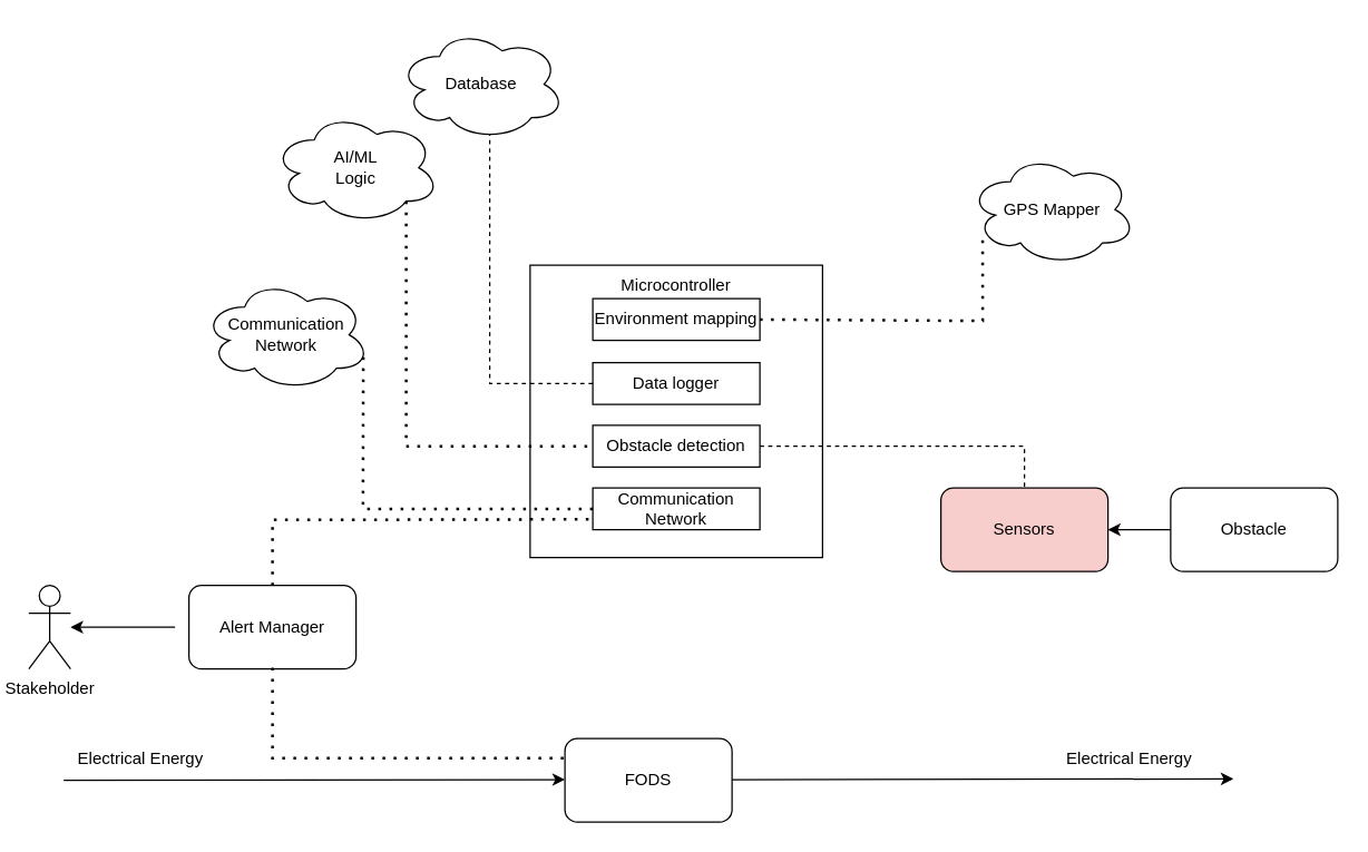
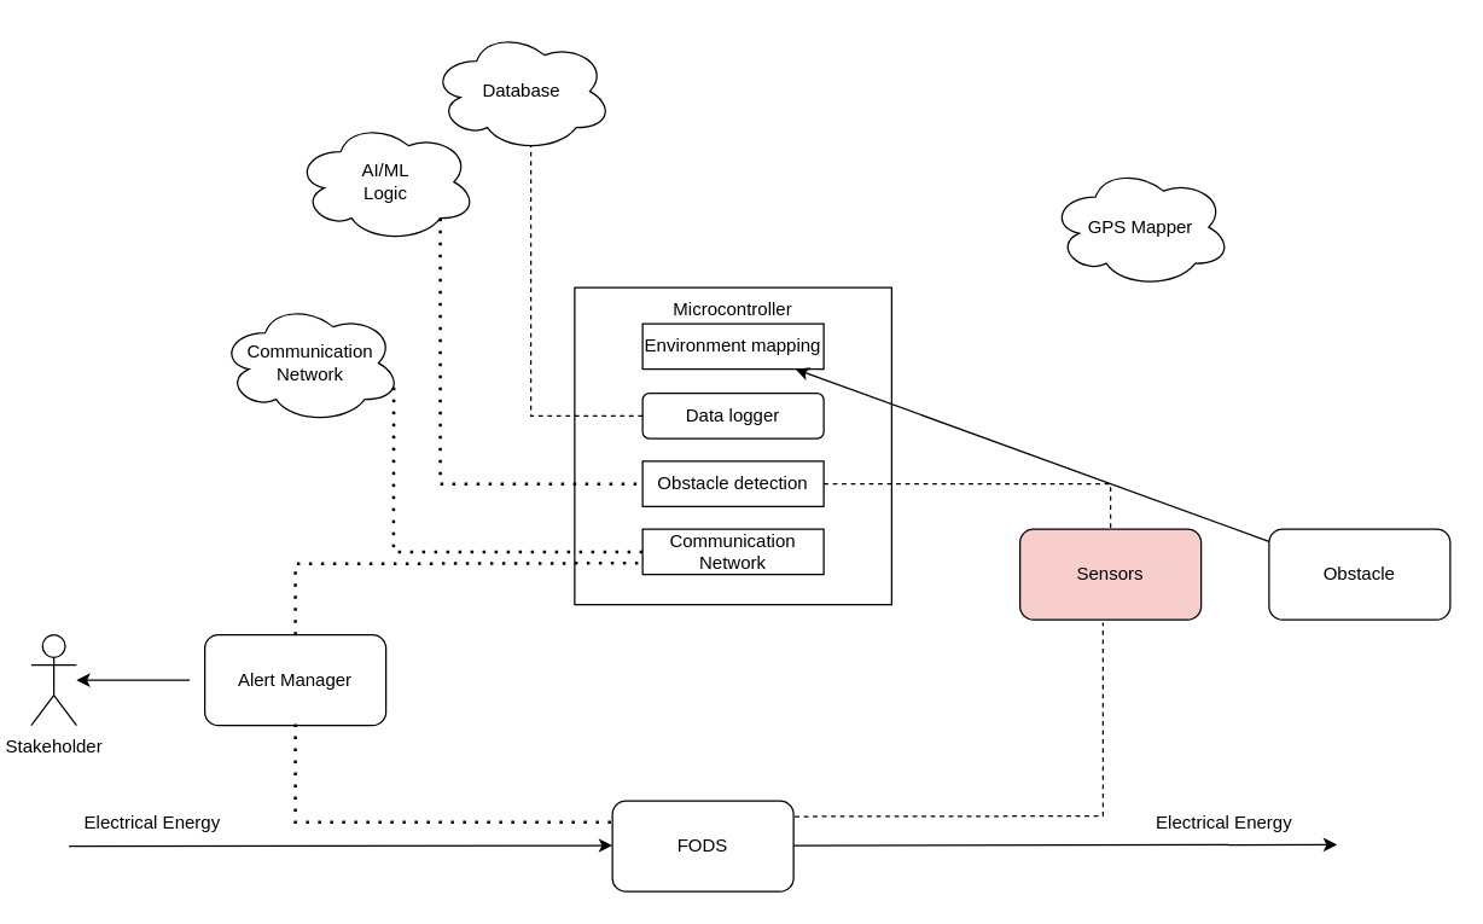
  <mxCell id="0" />
  <mxCell id="1" parent="0" />
  <mxCell id="2" value="FODS" style="rounded=1;whiteSpace=wrap;html=1;" parent="1" vertex="1"><mxGeometry x="405" y="530" width="120" height="60" as="geometry" /></mxCell>
  <mxCell id="3" value="" style="endArrow=classic;html=1;rounded=0;" parent="1" edge="1"><mxGeometry width="50" height="50" relative="1" as="geometry"><mxPoint x="45" y="560" as="sourcePoint" /><mxPoint x="405" y="559.5" as="targetPoint" /></mxGeometry></mxCell>
  <mxCell id="4" value="Electrical Energy" style="text;html=1;align=center;verticalAlign=middle;resizable=0;points=[];autosize=1;strokeColor=none;fillColor=none;" parent="1" vertex="1"><mxGeometry x="45" y="530" width="110" height="30" as="geometry" /></mxCell>
  <mxCell id="5" value="" style="endArrow=classic;html=1;rounded=0;" parent="1" edge="1"><mxGeometry width="50" height="50" relative="1" as="geometry"><mxPoint x="525" y="559.5" as="sourcePoint" /><mxPoint x="885" y="559" as="targetPoint" /></mxGeometry></mxCell>
  <mxCell id="6" value="Electrical Energy" style="text;html=1;align=center;verticalAlign=middle;resizable=0;points=[];autosize=1;strokeColor=none;fillColor=none;" parent="1" vertex="1"><mxGeometry x="755" y="530" width="110" height="30" as="geometry" /></mxCell>
  <mxCell id="7" value="Sensors" style="rounded=1;whiteSpace=wrap;html=1;fillColor=#f8cecc;" parent="1" vertex="1"><mxGeometry x="675" y="350" width="120" height="60" as="geometry" /></mxCell>
  <mxCell id="8" value="Obstacle" style="rounded=1;whiteSpace=wrap;html=1;" parent="1" vertex="1"><mxGeometry x="840" y="350" width="120" height="60" as="geometry" /></mxCell>
  <mxCell id="9" value="" style="whiteSpace=wrap;html=1;aspect=fixed;" parent="1" vertex="1"><mxGeometry x="380" y="190" width="210" height="210" as="geometry" /></mxCell>
  <mxCell id="10" value="Environment mapping" style="rounded=0;whiteSpace=wrap;html=1;" parent="1" vertex="1"><mxGeometry x="425" y="214" width="120" height="30" as="geometry" /></mxCell>
- <mxCell id="11" value="Data logger" style="rounded=0;whiteSpace=wrap;html=1;" parent="1" vertex="1"><mxGeometry x="425" y="260" width="120" height="30" as="geometry" /></mxCell>
+ <mxCell id="11" value="Data logger" style="whiteSpace=wrap;html=1;rounded=1;" parent="1" vertex="1"><mxGeometry x="425" y="260" width="120" height="30" as="geometry" /></mxCell>
  <mxCell id="12" value="Obstacle detection" style="rounded=0;whiteSpace=wrap;html=1;" parent="1" vertex="1"><mxGeometry x="425" y="305" width="120" height="30" as="geometry" /></mxCell>
  <mxCell id="13" value="Communication Network" style="rounded=0;whiteSpace=wrap;html=1;" parent="1" vertex="1"><mxGeometry x="425" y="350" width="120" height="30" as="geometry" /></mxCell>
  <mxCell id="14" value="GPS Mapper" style="ellipse;shape=cloud;whiteSpace=wrap;html=1;" parent="1" vertex="1"><mxGeometry x="695" y="110" width="120" height="80" as="geometry" /></mxCell>
  <mxCell id="15" value="&lt;div&gt;AI/ML&lt;/div&gt;&lt;div&gt;Logic&lt;br&gt;&lt;/div&gt;" style="ellipse;shape=cloud;whiteSpace=wrap;html=1;" parent="1" vertex="1"><mxGeometry x="195" y="80" width="120" height="80" as="geometry" /></mxCell>
  <mxCell id="16" value="&lt;div&gt;Communication &lt;br&gt;&lt;/div&gt;&lt;div&gt;Network&lt;br&gt;&lt;/div&gt;" style="ellipse;shape=cloud;whiteSpace=wrap;html=1;" parent="1" vertex="1"><mxGeometry x="145" y="200" width="120" height="80" as="geometry" /></mxCell>
  <mxCell id="17" value="Microcontroller" style="text;html=1;align=center;verticalAlign=middle;whiteSpace=wrap;rounded=0;" parent="1" vertex="1"><mxGeometry x="455" y="190" width="60" height="30" as="geometry" /></mxCell>
  <mxCell id="18" value="Alert Manager" style="rounded=1;whiteSpace=wrap;html=1;" parent="1" vertex="1"><mxGeometry x="135" y="420" width="120" height="60" as="geometry" /></mxCell>
+ <mxCell id="19" value="" style="endArrow=none;dashed=1;html=1;rounded=0;entryX=0.458;entryY=1.033;entryDx=0;entryDy=0;entryPerimeter=0;exitX=1.007;exitY=0.172;exitDx=0;exitDy=0;exitPerimeter=0;" parent="1" source="2" target="7" edge="1"><mxGeometry width="50" height="50" relative="1" as="geometry"><mxPoint x="545" y="540" as="sourcePoint" /><mxPoint x="595" y="490" as="targetPoint" /><Array as="points"><mxPoint x="730" y="540" /></Array></mxGeometry></mxCell>
  <mxCell id="20" value="" style="endArrow=none;dashed=1;html=1;dashPattern=1 3;strokeWidth=2;rounded=0;exitX=0.96;exitY=0.7;exitDx=0;exitDy=0;exitPerimeter=0;" edge="1" parent="1" source="16"><mxGeometry width="50" height="50" relative="1" as="geometry"><mxPoint x="263.2" y="266" as="sourcePoint" /><mxPoint x="428" y="365" as="targetPoint" /><Array as="points"><mxPoint x="260" y="365" /></Array></mxGeometry></mxCell>
- <mxCell id="21" value="" style="endArrow=none;dashed=1;html=1;dashPattern=1 3;strokeWidth=2;rounded=0;entryX=0.083;entryY=0.75;entryDx=0;entryDy=0;entryPerimeter=0;exitX=1;exitY=0.5;exitDx=0;exitDy=0;" edge="1" parent="1" source="10" target="14"><mxGeometry width="50" height="50" relative="1" as="geometry"><mxPoint x="535" y="360" as="sourcePoint" /><mxPoint x="585" y="310" as="targetPoint" /><Array as="points"><mxPoint x="705" y="230" /></Array></mxGeometry></mxCell>
  <mxCell id="22" value="" style="endArrow=none;dashed=1;html=1;dashPattern=1 3;strokeWidth=2;rounded=0;entryX=0;entryY=0.5;entryDx=0;entryDy=0;exitX=0.8;exitY=0.8;exitDx=0;exitDy=0;exitPerimeter=0;" edge="1" parent="1" source="15" target="12"><mxGeometry width="50" height="50" relative="1" as="geometry"><mxPoint x="265" y="160" as="sourcePoint" /><mxPoint x="315" y="110" as="targetPoint" /><Array as="points"><mxPoint x="291" y="320" /></Array></mxGeometry></mxCell>
  <mxCell id="23" value="" style="endArrow=none;dashed=1;html=1;dashPattern=1 3;strokeWidth=2;rounded=0;entryX=0;entryY=0.75;entryDx=0;entryDy=0;exitX=0.5;exitY=0;exitDx=0;exitDy=0;" edge="1" parent="1" source="18" target="13"><mxGeometry width="50" height="50" relative="1" as="geometry"><mxPoint x="295" y="435" as="sourcePoint" /><mxPoint x="345" y="385" as="targetPoint" /><Array as="points"><mxPoint x="195" y="373" /></Array></mxGeometry></mxCell>
  <mxCell id="24" value="" style="endArrow=none;dashed=1;html=1;dashPattern=1 3;strokeWidth=2;rounded=0;entryX=0;entryY=0.25;entryDx=0;entryDy=0;exitX=0.5;exitY=1;exitDx=0;exitDy=0;" edge="1" parent="1"><mxGeometry width="50" height="50" relative="1" as="geometry"><mxPoint x="195" y="479" as="sourcePoint" /><mxPoint x="405" y="544" as="targetPoint" /><Array as="points"><mxPoint x="195" y="544" /></Array></mxGeometry></mxCell>
  <mxCell id="25" value="Database" style="ellipse;shape=cloud;whiteSpace=wrap;html=1;" vertex="1" parent="1"><mxGeometry x="285" y="20" width="120" height="80" as="geometry" /></mxCell>
  <mxCell id="26" value="" style="endArrow=none;dashed=1;html=1;rounded=0;entryX=0.55;entryY=0.95;entryDx=0;entryDy=0;entryPerimeter=0;exitX=0;exitY=0.5;exitDx=0;exitDy=0;" edge="1" parent="1" source="11" target="25"><mxGeometry width="50" height="50" relative="1" as="geometry"><mxPoint x="315" y="170" as="sourcePoint" /><mxPoint x="365" y="120" as="targetPoint" /><Array as="points"><mxPoint x="351" y="275" /></Array></mxGeometry></mxCell>
  <mxCell id="27" value="" style="endArrow=none;dashed=1;html=1;rounded=0;entryX=0.5;entryY=0;entryDx=0;entryDy=0;exitX=1;exitY=0.5;exitDx=0;exitDy=0;" edge="1" parent="1" source="12" target="7"><mxGeometry width="50" height="50" relative="1" as="geometry"><mxPoint x="625" y="320" as="sourcePoint" /><mxPoint x="675" y="270" as="targetPoint" /><Array as="points"><mxPoint x="735" y="320" /></Array></mxGeometry></mxCell>
- <mxCell id="28" value="" style="endArrow=classic;html=1;rounded=0;entryX=1;entryY=0.5;entryDx=0;entryDy=0;" edge="1" parent="1" source="8" target="7"><mxGeometry width="50" height="50" relative="1" as="geometry"><mxPoint x="935" y="310" as="sourcePoint" /><mxPoint x="985" y="260" as="targetPoint" /></mxGeometry></mxCell>
+ <mxCell id="28" value="" style="endArrow=classic;html=1;rounded=0;" edge="1" parent="1" source="8" target="10"><mxGeometry width="50" height="50" relative="1" as="geometry"><mxPoint x="935" y="310" as="sourcePoint" /><mxPoint x="985" y="260" as="targetPoint" /></mxGeometry></mxCell>
  <mxCell id="29" value="Stakeholder" style="shape=umlActor;verticalLabelPosition=bottom;verticalAlign=top;html=1;outlineConnect=0;" vertex="1" parent="1"><mxGeometry x="20" y="420" width="30" height="60" as="geometry" /></mxCell>
  <mxCell id="30" value="" style="endArrow=classic;html=1;rounded=0;" edge="1" parent="1" target="29"><mxGeometry width="50" height="50" relative="1" as="geometry"><mxPoint x="125" y="450" as="sourcePoint" /><mxPoint x="155" y="350" as="targetPoint" /><Array as="points" /></mxGeometry></mxCell>
